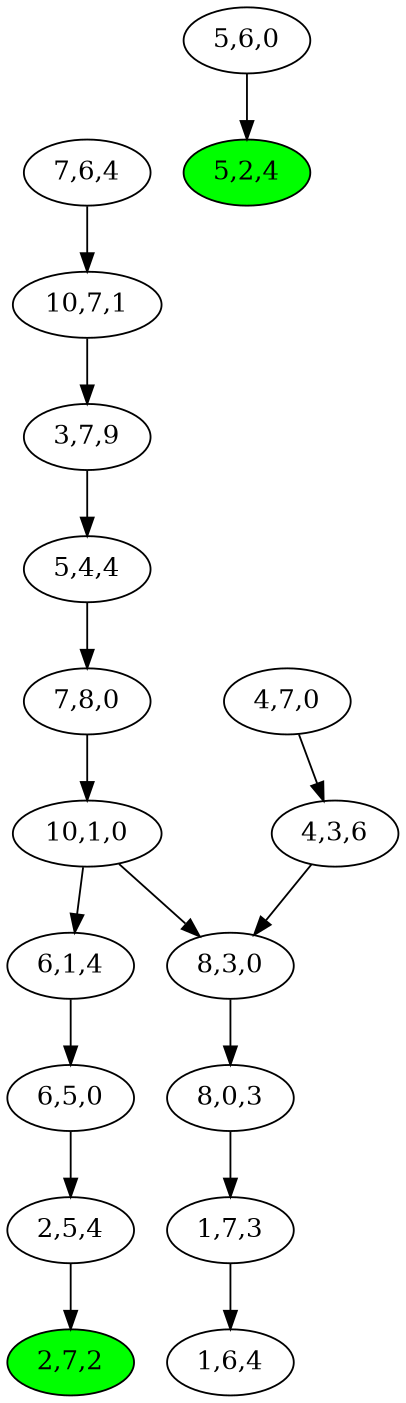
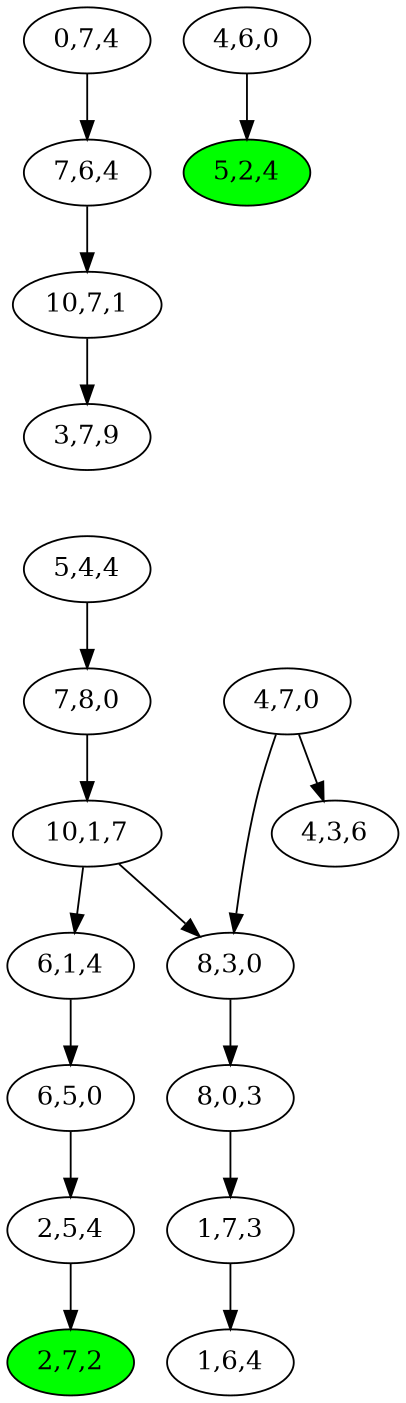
  digraph {
+   n1 [label="0,7,4"]
    n2 [label="7,6,4"]
    n3 [label="10,7,1"]
    n4 [label="3,7,9"]
    n5 [label="5,4,4"]
    n6 [label="7,8,0"]
-   n7 [label="10,1,0"]
+   n7 [label="10,1,7"]
    n8 [label="6,1,4"]
    n9 [label="8,3,0"]
    n10 [label="4,7,0"]
    n11 [label="4,3,6"]
    n12 [label="6,5,0"]
    n13 [label="8,0,3"]
    n14 [label="1,7,3"]
    n15 [label="1,6,4"]
-   n16 [label="5,6,0"]
+   n16 [label="4,6,0"]
    n17 [fillcolor=green label="5,2,4" style=filled]
    n18 [label="2,5,4"]
    n19 [fillcolor=green label="2,7,2" style=filled]
+   n1 -> n2
    n2 -> n3
    n3 -> n4
-   n4 -> n5
    n5 -> n6
    n6 -> n7
    n7 -> n8
    n7 -> n9
    n8 -> n12
    n9 -> n13
    n10 -> n11
-   n11 -> n9
+   n10 -> n9
    n12 -> n18
    n13 -> n14
    n14 -> n15
    n16 -> n17
    n18 -> n19
  }
